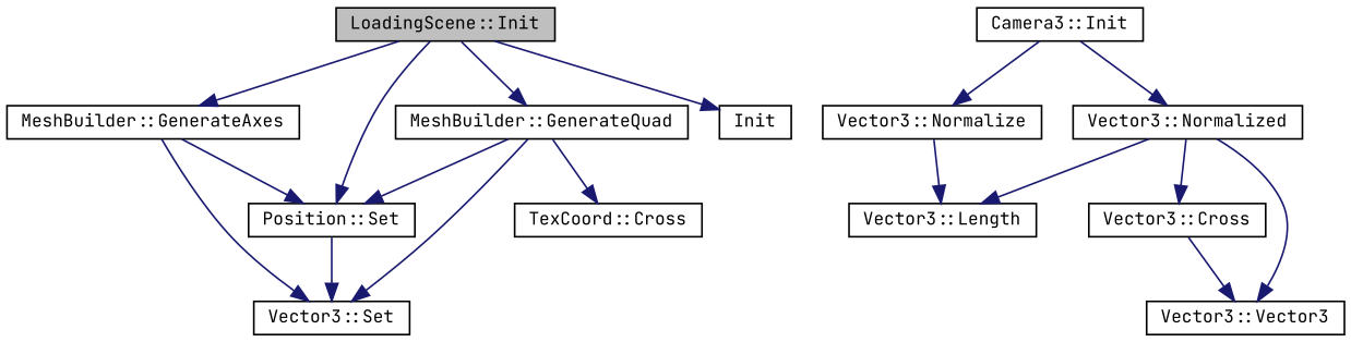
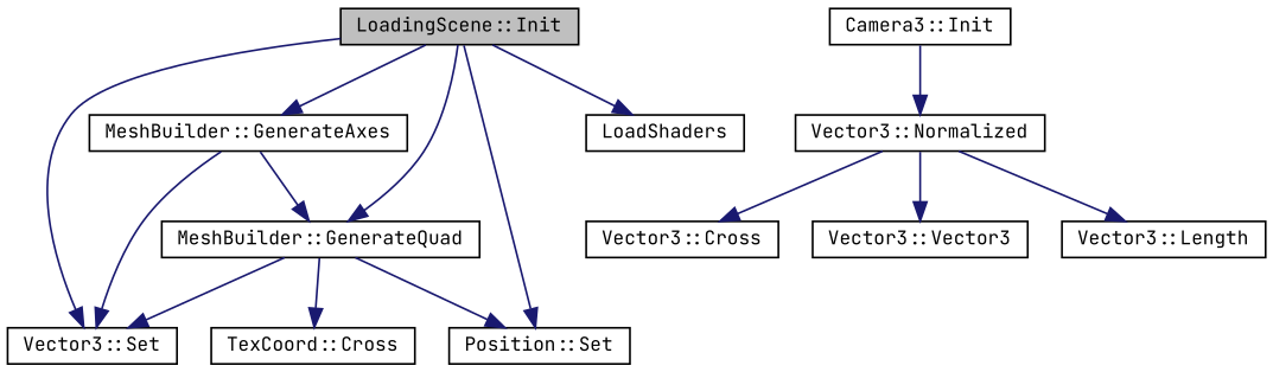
  digraph {
    fontname="JetBrains Mono"
    rankdir=TB
    node [color=black fontname="JetBrains Mono" fontsize=10 shape=record]
    edge [color=midnightblue fontname="JetBrains Mono" fontsize=10 labelfontname=Helvetica labelfontsize=10 style=solid]
    n1 [fillcolor=grey75 fontcolor=black height=0.2 label="LoadingScene::Init" style=filled width=0.4]
    n2 [height=0.2 label="MeshBuilder::GenerateAxes" width=0.4]
    n3 [height=0.2 label="Position::Set" width=0.4]
    n4 [height=0.2 label="Vector3::Set" width=0.4]
    n5 [height=0.2 label="MeshBuilder::GenerateQuad" width=0.4]
-   n6 [height=0.2 label=Init width=0.4]
+   n6 [height=0.2 label=LoadShaders width=0.4]
    n7 [height=0.2 label="TexCoord::Cross" width=0.4]
    n8 [height=0.2 label="Camera3::Init" width=0.4]
-   n9 [height=0.2 label="Vector3::Normalize" width=0.4]
    n10 [height=0.2 label="Vector3::Normalized" width=0.4]
    n11 [height=0.2 label="Vector3::Cross" width=0.4]
    n12 [height=0.2 label="Vector3::Vector3" width=0.4]
    n13 [height=0.2 label="Vector3::Length" width=0.4]
    n1 -> n2
    n1 -> n3
-   n3 -> n4
+   n1 -> n4
    n1 -> n5
    n1 -> n6
-   n2 -> n3
+   n2 -> n5
    n2 -> n4
    n5 -> n3
    n5 -> n4
    n5 -> n7
-   n8 -> n9
    n8 -> n10
-   n9 -> n13
    n10 -> n11
    n10 -> n12
    n10 -> n13
-   n11 -> n12
  }
